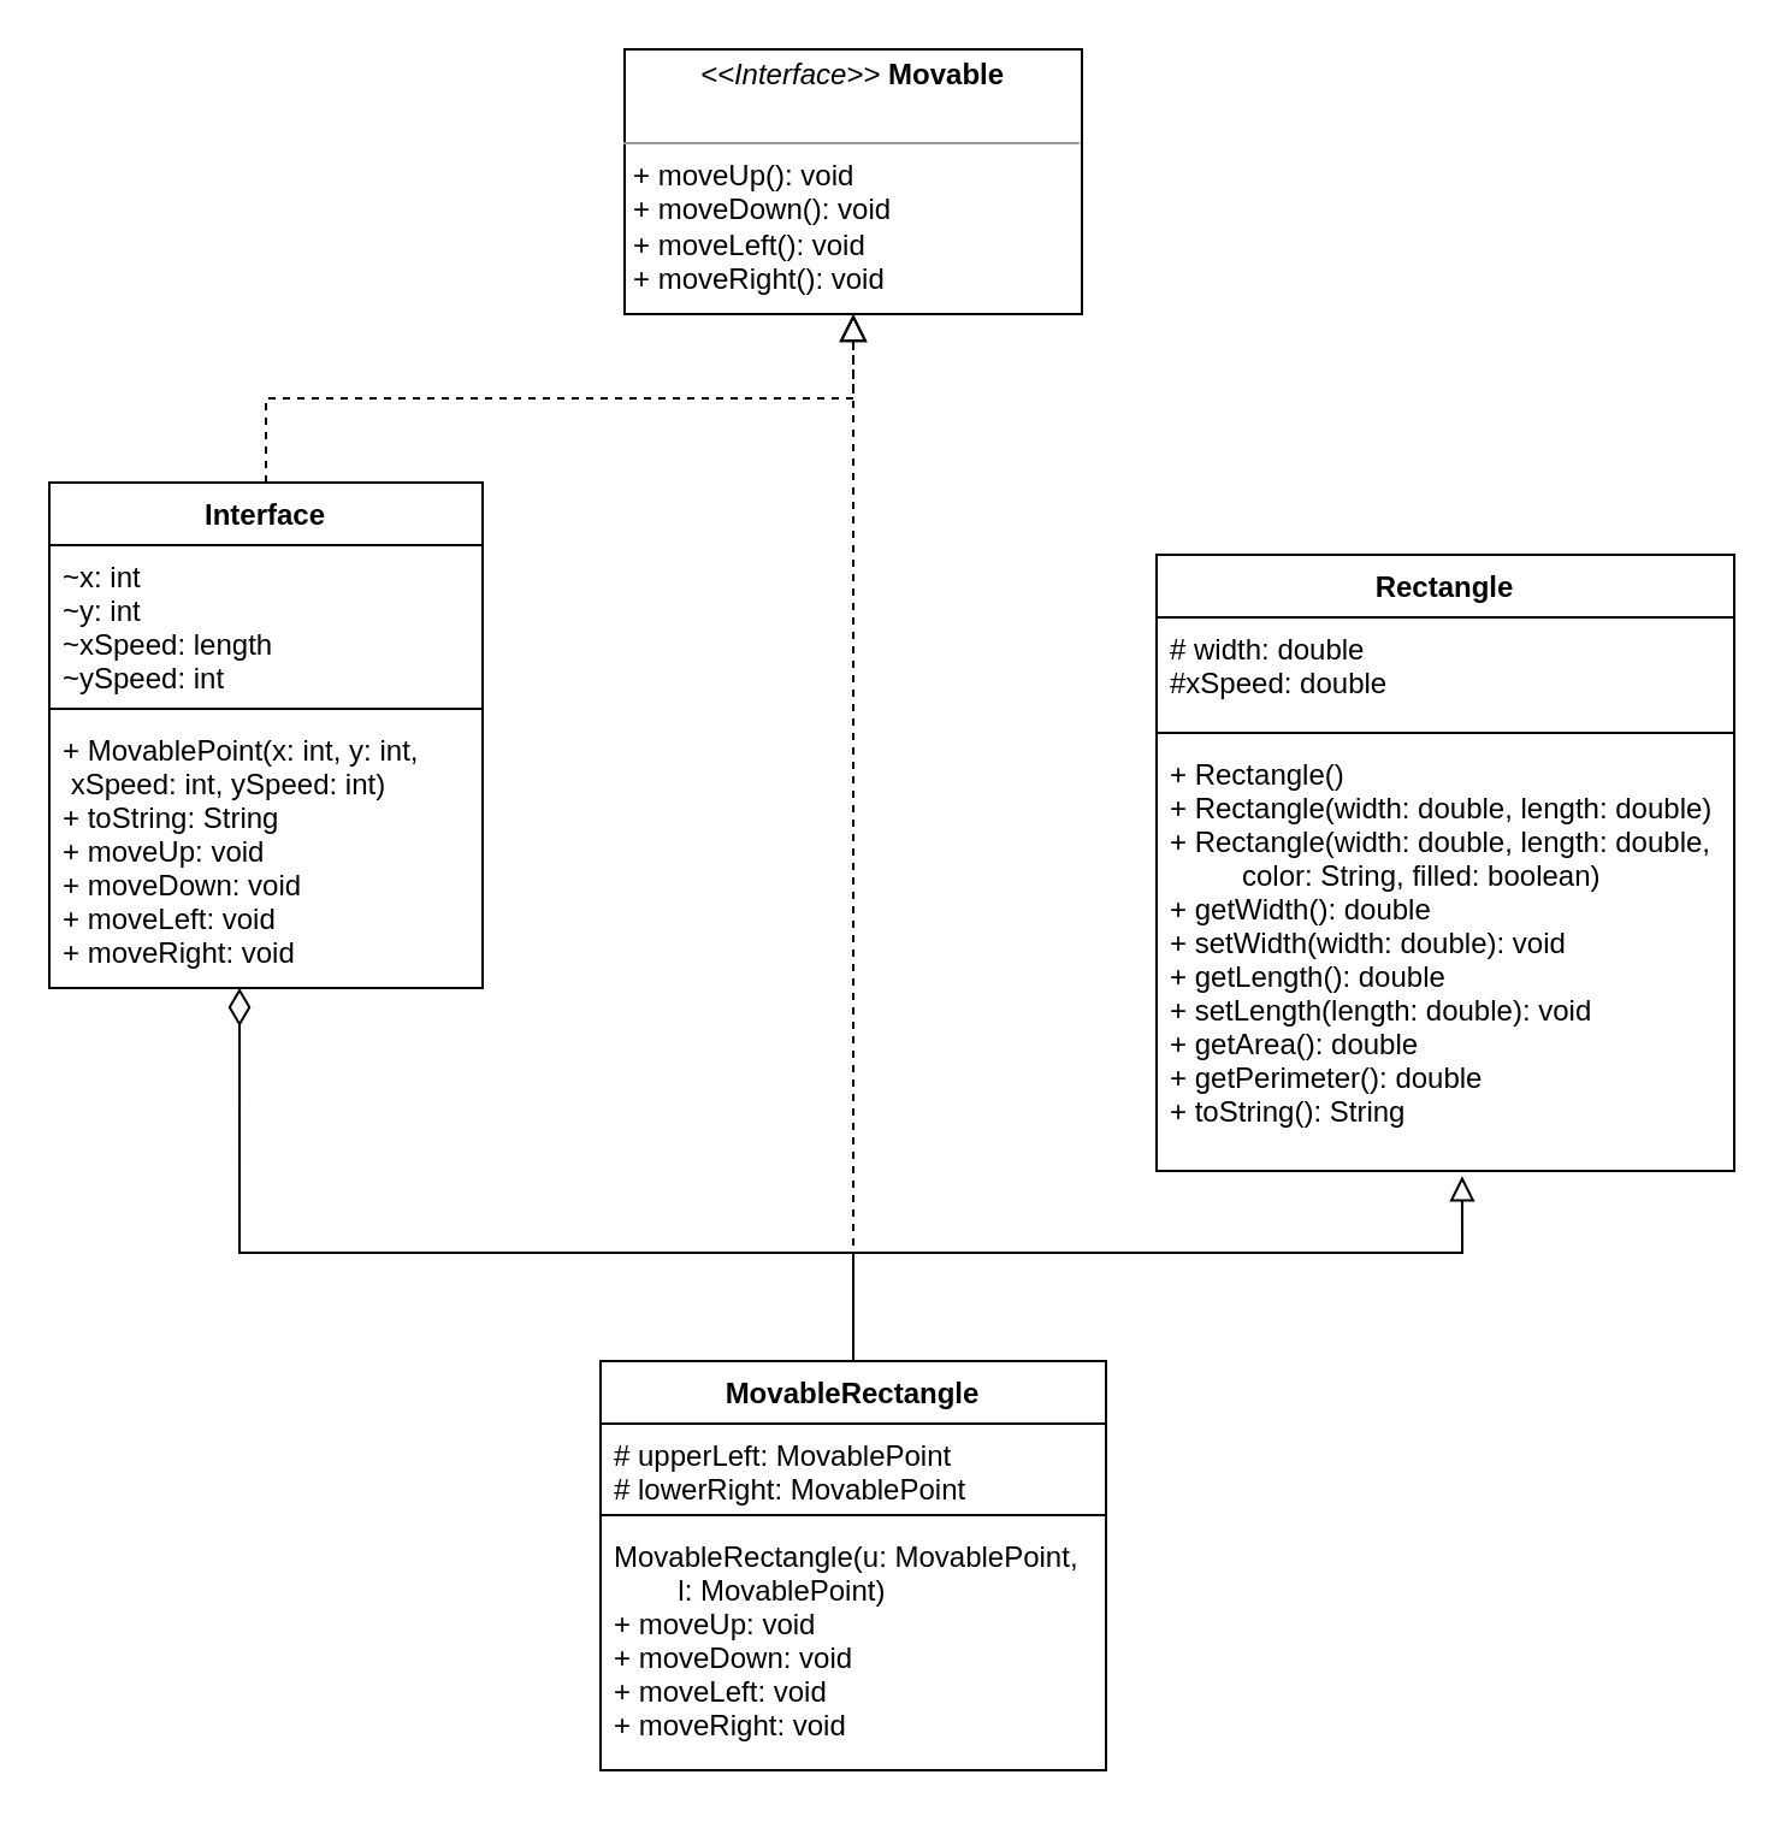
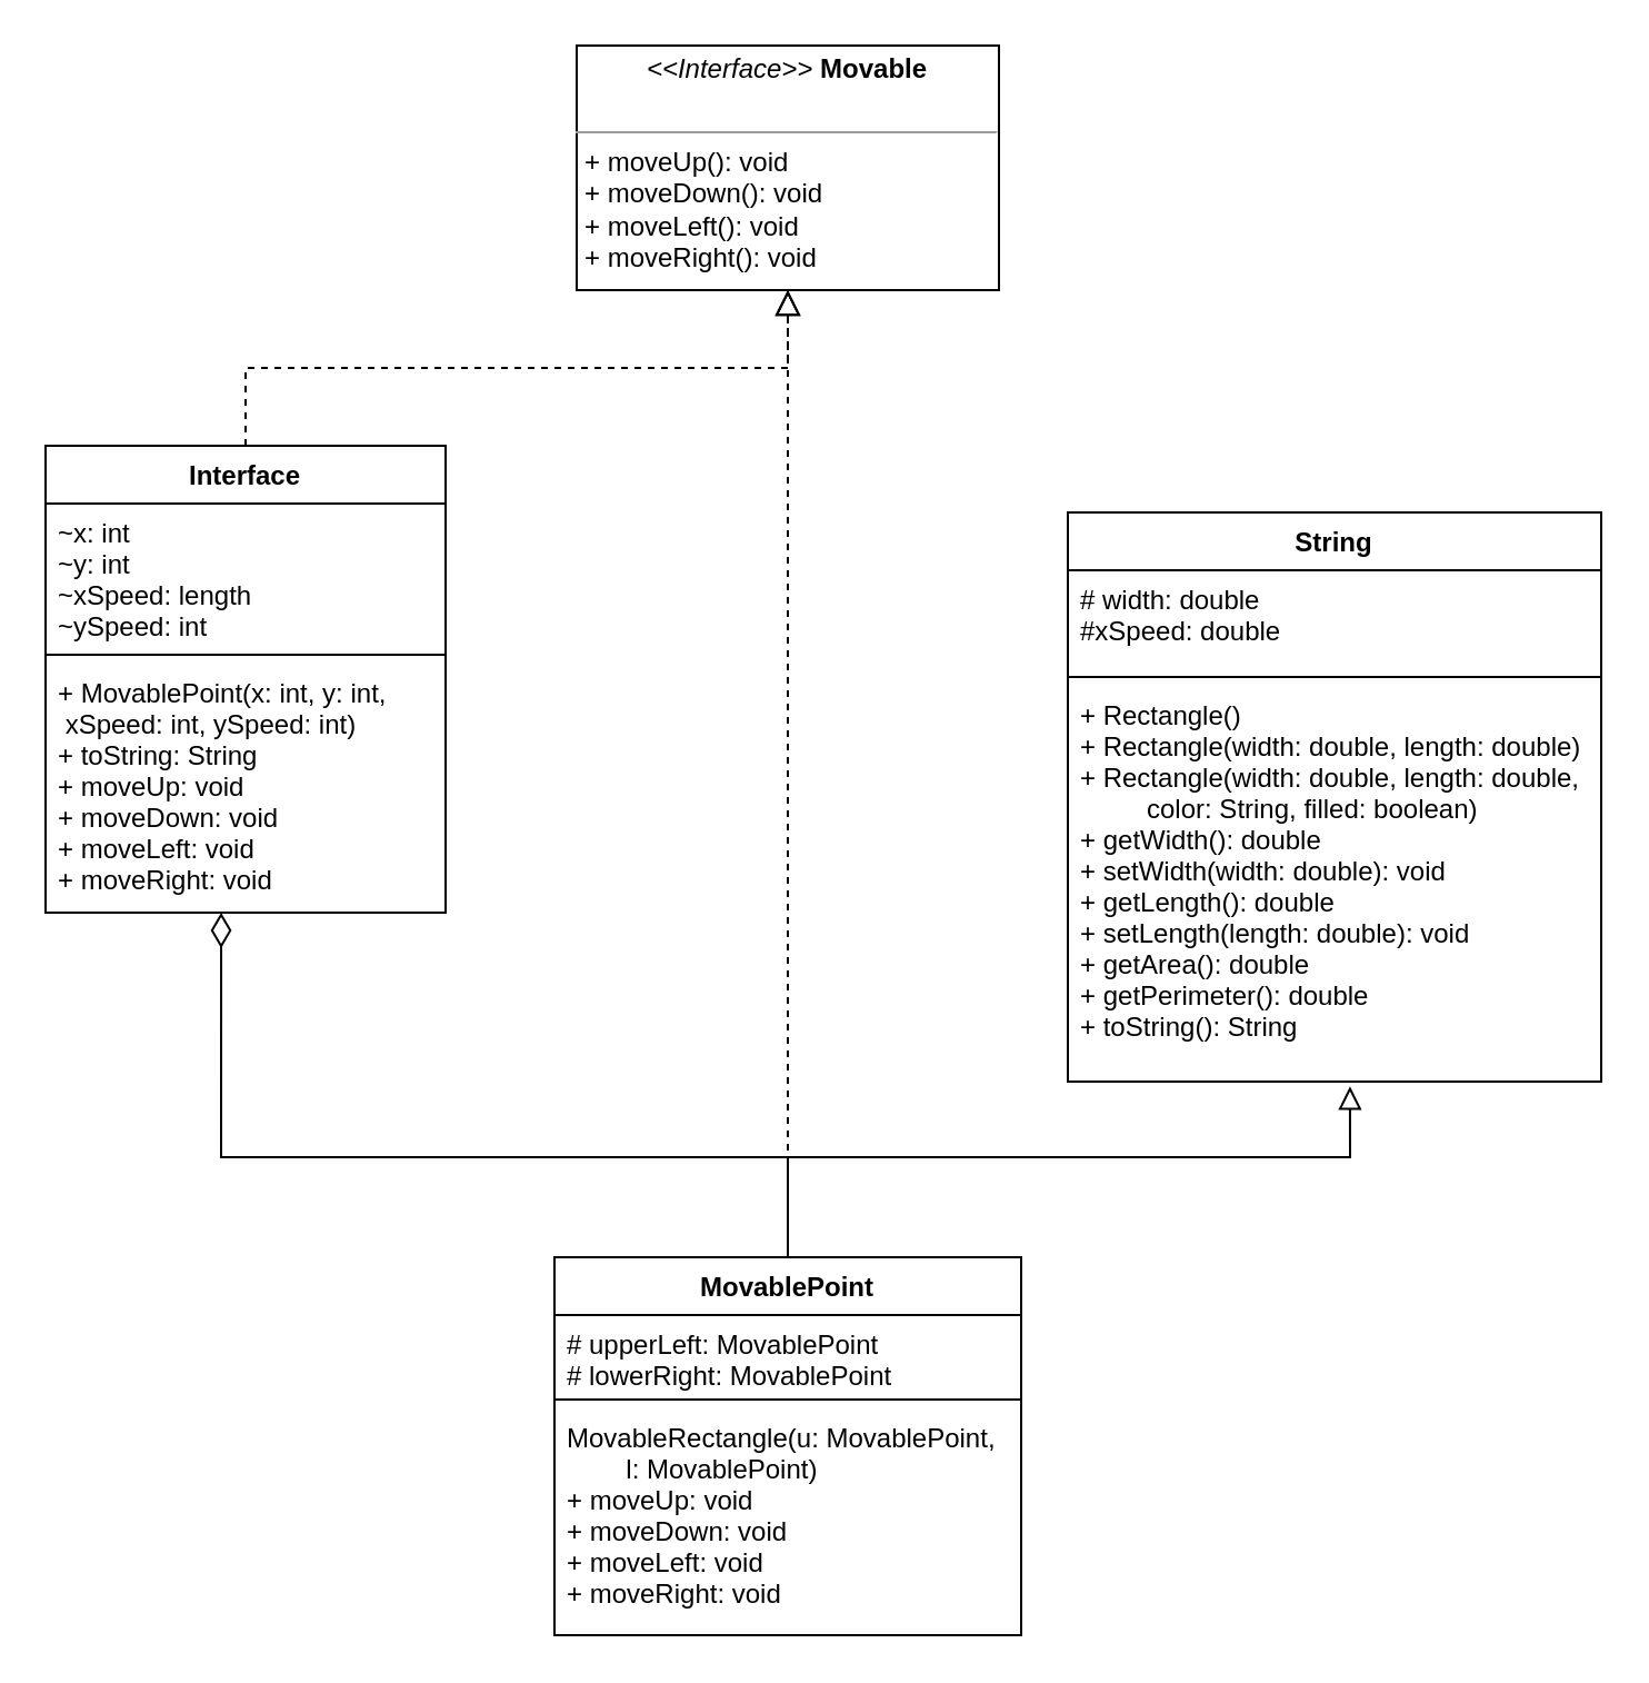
  <mxCell id="0" />
  <mxCell id="1" parent="0" />
  <mxCell id="2" value="&lt;p style=&quot;margin: 0px ; margin-top: 4px ; text-align: center&quot;&gt;&lt;i&gt;&amp;lt;&amp;lt;Interface&amp;gt;&amp;gt;&amp;nbsp;&lt;/i&gt;&lt;b&gt;Movable&lt;/b&gt;&lt;/p&gt;&lt;br&gt;&lt;hr size=&quot;1&quot;&gt;&lt;p style=&quot;margin: 0px ; margin-left: 4px&quot;&gt;+ moveUp(): void&lt;br&gt;+ moveDown(): void&lt;/p&gt;&lt;p style=&quot;margin: 0px ; margin-left: 4px&quot;&gt;+ moveLeft(): void&lt;/p&gt;&lt;p style=&quot;margin: 0px ; margin-left: 4px&quot;&gt;+ moveRight(): void&lt;/p&gt;" style="verticalAlign=top;align=left;overflow=fill;fontSize=12;fontFamily=Helvetica;html=1;" vertex="1" parent="1"><mxGeometry x="259" y="20" width="190" height="110" as="geometry" /></mxCell>
  <mxCell id="3" style="edgeStyle=orthogonalEdgeStyle;rounded=0;orthogonalLoop=1;jettySize=auto;html=1;exitX=0.5;exitY=0;exitDx=0;exitDy=0;entryX=0.5;entryY=1;entryDx=0;entryDy=0;dashed=1;endArrow=block;endFill=0;endSize=9;" edge="1" parent="1" source="4" target="2"><mxGeometry relative="1" as="geometry" /></mxCell>
  <mxCell id="4" value="Interface" style="swimlane;fontStyle=1;align=center;verticalAlign=top;childLayout=stackLayout;horizontal=1;startSize=26;horizontalStack=0;resizeParent=1;resizeParentMax=0;resizeLast=0;collapsible=1;marginBottom=0;" vertex="1" parent="1"><mxGeometry x="20" y="200" width="180" height="210" as="geometry" /></mxCell>
  <mxCell id="5" value="~x: int&#10;~y: int&#10;~xSpeed: length&#10;~ySpeed: int" style="text;strokeColor=none;fillColor=none;align=left;verticalAlign=top;spacingLeft=4;spacingRight=4;overflow=hidden;rotatable=0;points=[[0,0.5],[1,0.5]];portConstraint=eastwest;" vertex="1" parent="4"><mxGeometry y="26" width="180" height="64" as="geometry" /></mxCell>
  <mxCell id="6" value="" style="line;strokeWidth=1;fillColor=none;align=left;verticalAlign=middle;spacingTop=-1;spacingLeft=3;spacingRight=3;rotatable=0;labelPosition=right;points=[];portConstraint=eastwest;" vertex="1" parent="4"><mxGeometry y="90" width="180" height="8" as="geometry" /></mxCell>
  <mxCell id="7" value="+ MovablePoint(x: int, y: int,&#10; xSpeed: int, ySpeed: int)&#10;+ toString: String&#10;+ moveUp: void&#10;+ moveDown: void&#10;+ moveLeft: void&#10;+ moveRight: void" style="text;strokeColor=none;fillColor=none;align=left;verticalAlign=top;spacingLeft=4;spacingRight=4;overflow=hidden;rotatable=0;points=[[0,0.5],[1,0.5]];portConstraint=eastwest;" vertex="1" parent="4"><mxGeometry y="98" width="180" height="112" as="geometry" /></mxCell>
- <mxCell id="8" value="Rectangle" style="swimlane;fontStyle=1;align=center;verticalAlign=top;childLayout=stackLayout;horizontal=1;startSize=26;horizontalStack=0;resizeParent=1;resizeParentMax=0;resizeLast=0;collapsible=1;marginBottom=0;" vertex="1" parent="1"><mxGeometry x="480" y="230" width="240" height="256" as="geometry" /></mxCell>
+ <mxCell id="8" value="String" style="swimlane;fontStyle=1;align=center;verticalAlign=top;childLayout=stackLayout;horizontal=1;startSize=26;horizontalStack=0;resizeParent=1;resizeParentMax=0;resizeLast=0;collapsible=1;marginBottom=0;" vertex="1" parent="1"><mxGeometry x="480" y="230" width="240" height="256" as="geometry" /></mxCell>
  <mxCell id="9" value="# width: double&#10;#xSpeed: double" style="text;strokeColor=none;fillColor=none;align=left;verticalAlign=top;spacingLeft=4;spacingRight=4;overflow=hidden;rotatable=0;points=[[0,0.5],[1,0.5]];portConstraint=eastwest;" vertex="1" parent="8"><mxGeometry y="26" width="240" height="44" as="geometry" /></mxCell>
  <mxCell id="10" value="" style="line;strokeWidth=1;fillColor=none;align=left;verticalAlign=middle;spacingTop=-1;spacingLeft=3;spacingRight=3;rotatable=0;labelPosition=right;points=[];portConstraint=eastwest;" vertex="1" parent="8"><mxGeometry y="70" width="240" height="8" as="geometry" /></mxCell>
  <mxCell id="11" value="+ Rectangle()&#10;+ Rectangle(width: double, length: double)&#10;+ Rectangle(width: double, length: double,&#10;         color: String, filled: boolean)&#10;+ getWidth(): double&#10;+ setWidth(width: double): void&#10;+ getLength(): double&#10;+ setLength(length: double): void&#10;+ getArea(): double&#10;+ getPerimeter(): double&#10;+ toString(): String" style="text;strokeColor=none;fillColor=none;align=left;verticalAlign=top;spacingLeft=4;spacingRight=4;overflow=hidden;rotatable=0;points=[[0,0.5],[1,0.5]];portConstraint=eastwest;" vertex="1" parent="8"><mxGeometry y="78" width="240" height="178" as="geometry" /></mxCell>
  <mxCell id="12" style="edgeStyle=orthogonalEdgeStyle;rounded=0;orthogonalLoop=1;jettySize=auto;html=1;exitX=0.5;exitY=0;exitDx=0;exitDy=0;entryX=0.529;entryY=1.012;entryDx=0;entryDy=0;entryPerimeter=0;endArrow=block;endFill=0;endSize=8;" edge="1" parent="1" source="15" target="11"><mxGeometry relative="1" as="geometry"><Array as="points"><mxPoint x="354" y="520" /><mxPoint x="607" y="520" /></Array></mxGeometry></mxCell>
  <mxCell id="13" style="edgeStyle=orthogonalEdgeStyle;rounded=0;orthogonalLoop=1;jettySize=auto;html=1;exitX=0.5;exitY=0;exitDx=0;exitDy=0;entryX=0.5;entryY=1;entryDx=0;entryDy=0;endArrow=block;endFill=0;dashed=1;endSize=9;" edge="1" parent="1" source="15" target="2"><mxGeometry relative="1" as="geometry" /></mxCell>
  <mxCell id="14" style="edgeStyle=orthogonalEdgeStyle;rounded=0;orthogonalLoop=1;jettySize=auto;html=1;exitX=0.5;exitY=0;exitDx=0;exitDy=0;endArrow=diamondThin;endFill=0;entryX=0.439;entryY=1;entryDx=0;entryDy=0;entryPerimeter=0;strokeWidth=1;endSize=13;" edge="1" parent="1" source="15" target="7"><mxGeometry relative="1" as="geometry"><mxPoint x="100" y="420" as="targetPoint" /><Array as="points"><mxPoint x="354" y="520" /><mxPoint x="99" y="520" /></Array></mxGeometry></mxCell>
- <mxCell id="15" value="MovableRectangle" style="swimlane;fontStyle=1;align=center;verticalAlign=top;childLayout=stackLayout;horizontal=1;startSize=26;horizontalStack=0;resizeParent=1;resizeParentMax=0;resizeLast=0;collapsible=1;marginBottom=0;" vertex="1" parent="1"><mxGeometry x="249" y="565" width="210" height="170" as="geometry" /></mxCell>
+ <mxCell id="15" value="MovablePoint" style="swimlane;fontStyle=1;align=center;verticalAlign=top;childLayout=stackLayout;horizontal=1;startSize=26;horizontalStack=0;resizeParent=1;resizeParentMax=0;resizeLast=0;collapsible=1;marginBottom=0;" vertex="1" parent="1"><mxGeometry x="249" y="565" width="210" height="170" as="geometry" /></mxCell>
  <mxCell id="16" value="# upperLeft: MovablePoint&#10;# lowerRight: MovablePoint" style="text;strokeColor=none;fillColor=none;align=left;verticalAlign=top;spacingLeft=4;spacingRight=4;overflow=hidden;rotatable=0;points=[[0,0.5],[1,0.5]];portConstraint=eastwest;" vertex="1" parent="15"><mxGeometry y="26" width="210" height="34" as="geometry" /></mxCell>
  <mxCell id="17" value="" style="line;strokeWidth=1;fillColor=none;align=left;verticalAlign=middle;spacingTop=-1;spacingLeft=3;spacingRight=3;rotatable=0;labelPosition=right;points=[];portConstraint=eastwest;" vertex="1" parent="15"><mxGeometry y="60" width="210" height="8" as="geometry" /></mxCell>
  <mxCell id="18" value="MovableRectangle(u: MovablePoint,&#10;        l: MovablePoint)&#10;+ moveUp: void&#10;+ moveDown: void&#10;+ moveLeft: void&#10;+ moveRight: void" style="text;strokeColor=none;fillColor=none;align=left;verticalAlign=top;spacingLeft=4;spacingRight=4;overflow=hidden;rotatable=0;points=[[0,0.5],[1,0.5]];portConstraint=eastwest;" vertex="1" parent="15"><mxGeometry y="68" width="210" height="102" as="geometry" /></mxCell>
